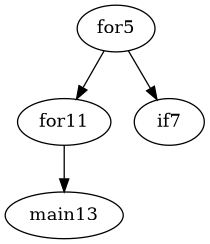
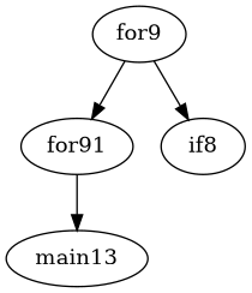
  digraph {
-   for5
-   for11
-   if7
+   for5 [label=for9]
+   for11 [label=for91]
+   if7 [label=if8]
    main13
    for5 -> for11
    for5 -> if7
    for11 -> main13
  }
